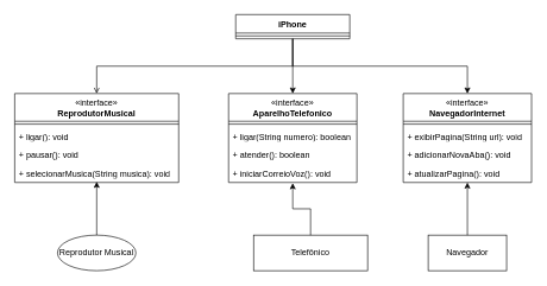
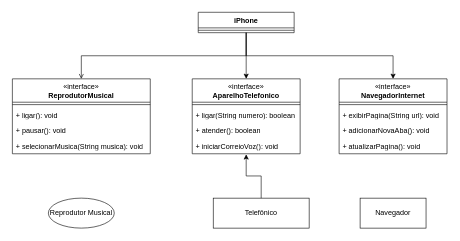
  <mxCell id="0" />
  <mxCell id="1" parent="0" />
  <mxCell id="2" value="Reprodutor Musical" style="ellipse;html=1;whiteSpace=wrap;" parent="1" vertex="1"><mxGeometry x="80" y="330" width="110" height="50" as="geometry" /></mxCell>
  <mxCell id="3" value="Telefônico" style="html=1;whiteSpace=wrap;" parent="1" vertex="1"><mxGeometry x="355" y="330" width="160" height="50" as="geometry" /></mxCell>
  <mxCell id="4" value="Navegador" style="html=1;whiteSpace=wrap;" parent="1" vertex="1"><mxGeometry x="600" y="330" width="110" height="50" as="geometry" /></mxCell>
  <mxCell id="5" value="&lt;div&gt;&lt;span style=&quot;font-weight: 400;&quot;&gt;«interface»&lt;/span&gt;&lt;br&gt;&lt;/div&gt;ReprodutorMusical" style="swimlane;fontStyle=1;align=center;verticalAlign=top;childLayout=stackLayout;horizontal=1;startSize=39;horizontalStack=0;resizeParent=1;resizeParentMax=0;resizeLast=0;collapsible=1;marginBottom=0;whiteSpace=wrap;html=1;" parent="1" vertex="1"><mxGeometry x="20" y="131" width="230" height="125" as="geometry" /></mxCell>
  <mxCell id="6" value="" style="line;strokeWidth=1;fillColor=none;align=left;verticalAlign=middle;spacingTop=-1;spacingLeft=3;spacingRight=3;rotatable=0;labelPosition=right;points=[];portConstraint=eastwest;strokeColor=inherit;" parent="5" vertex="1"><mxGeometry y="39" width="230" height="8" as="geometry" /></mxCell>
  <mxCell id="7" value="+ ligar(): void" style="text;strokeColor=none;fillColor=none;align=left;verticalAlign=top;spacingLeft=4;spacingRight=4;overflow=hidden;rotatable=0;points=[[0,0.5],[1,0.5]];portConstraint=eastwest;whiteSpace=wrap;html=1;" parent="5" vertex="1"><mxGeometry y="47" width="230" height="26" as="geometry" /></mxCell>
  <mxCell id="8" value="+ pausar(): void" style="text;strokeColor=none;fillColor=none;align=left;verticalAlign=top;spacingLeft=4;spacingRight=4;overflow=hidden;rotatable=0;points=[[0,0.5],[1,0.5]];portConstraint=eastwest;whiteSpace=wrap;html=1;" parent="5" vertex="1"><mxGeometry y="73" width="230" height="26" as="geometry" /></mxCell>
  <mxCell id="9" value="+ selecionarMusica(String musica): void" style="text;strokeColor=none;fillColor=none;align=left;verticalAlign=top;spacingLeft=4;spacingRight=4;overflow=hidden;rotatable=0;points=[[0,0.5],[1,0.5]];portConstraint=eastwest;whiteSpace=wrap;html=1;" parent="5" vertex="1"><mxGeometry y="99" width="230" height="26" as="geometry" /></mxCell>
  <mxCell id="10" value="&lt;div&gt;&lt;span style=&quot;font-weight: 400;&quot;&gt;«interface»&lt;/span&gt;&lt;br&gt;&lt;/div&gt;AparelhoTelefonico" style="swimlane;fontStyle=1;align=center;verticalAlign=top;childLayout=stackLayout;horizontal=1;startSize=39;horizontalStack=0;resizeParent=1;resizeParentMax=0;resizeLast=0;collapsible=1;marginBottom=0;whiteSpace=wrap;html=1;" parent="1" vertex="1"><mxGeometry x="320" y="131" width="180" height="125" as="geometry" /></mxCell>
  <mxCell id="11" value="" style="line;strokeWidth=1;fillColor=none;align=left;verticalAlign=middle;spacingTop=-1;spacingLeft=3;spacingRight=3;rotatable=0;labelPosition=right;points=[];portConstraint=eastwest;strokeColor=inherit;" parent="10" vertex="1"><mxGeometry y="39" width="180" height="8" as="geometry" /></mxCell>
  <mxCell id="12" value="+ ligar(String numero): boolean" style="text;strokeColor=none;fillColor=none;align=left;verticalAlign=top;spacingLeft=4;spacingRight=4;overflow=hidden;rotatable=0;points=[[0,0.5],[1,0.5]];portConstraint=eastwest;whiteSpace=wrap;html=1;" parent="10" vertex="1"><mxGeometry y="47" width="180" height="26" as="geometry" /></mxCell>
  <mxCell id="13" value="+ atender(): boolean" style="text;strokeColor=none;fillColor=none;align=left;verticalAlign=top;spacingLeft=4;spacingRight=4;overflow=hidden;rotatable=0;points=[[0,0.5],[1,0.5]];portConstraint=eastwest;whiteSpace=wrap;html=1;" parent="10" vertex="1"><mxGeometry y="73" width="180" height="26" as="geometry" /></mxCell>
  <mxCell id="14" value="+ iniciarCorreioVoz(): void" style="text;strokeColor=none;fillColor=none;align=left;verticalAlign=top;spacingLeft=4;spacingRight=4;overflow=hidden;rotatable=0;points=[[0,0.5],[1,0.5]];portConstraint=eastwest;whiteSpace=wrap;html=1;" parent="10" vertex="1"><mxGeometry y="99" width="180" height="26" as="geometry" /></mxCell>
  <mxCell id="15" value="&lt;div&gt;&lt;span style=&quot;font-weight: 400;&quot;&gt;«interface»&lt;/span&gt;&lt;br&gt;&lt;/div&gt;NavegadorInternet" style="swimlane;fontStyle=1;align=center;verticalAlign=top;childLayout=stackLayout;horizontal=1;startSize=39;horizontalStack=0;resizeParent=1;resizeParentMax=0;resizeLast=0;collapsible=1;marginBottom=0;whiteSpace=wrap;html=1;" parent="1" vertex="1"><mxGeometry x="565" y="131" width="180" height="125" as="geometry" /></mxCell>
  <mxCell id="16" value="" style="line;strokeWidth=1;fillColor=none;align=left;verticalAlign=middle;spacingTop=-1;spacingLeft=3;spacingRight=3;rotatable=0;labelPosition=right;points=[];portConstraint=eastwest;strokeColor=inherit;" parent="15" vertex="1"><mxGeometry y="39" width="180" height="8" as="geometry" /></mxCell>
  <mxCell id="17" value="+ exibirPagina(String url): void" style="text;strokeColor=none;fillColor=none;align=left;verticalAlign=top;spacingLeft=4;spacingRight=4;overflow=hidden;rotatable=0;points=[[0,0.5],[1,0.5]];portConstraint=eastwest;whiteSpace=wrap;html=1;" parent="15" vertex="1"><mxGeometry y="47" width="180" height="26" as="geometry" /></mxCell>
  <mxCell id="18" value="+ adicionarNovaAba(): void" style="text;strokeColor=none;fillColor=none;align=left;verticalAlign=top;spacingLeft=4;spacingRight=4;overflow=hidden;rotatable=0;points=[[0,0.5],[1,0.5]];portConstraint=eastwest;whiteSpace=wrap;html=1;" parent="15" vertex="1"><mxGeometry y="73" width="180" height="26" as="geometry" /></mxCell>
  <mxCell id="19" value="+ atualizarPagina(): void" style="text;strokeColor=none;fillColor=none;align=left;verticalAlign=top;spacingLeft=4;spacingRight=4;overflow=hidden;rotatable=0;points=[[0,0.5],[1,0.5]];portConstraint=eastwest;whiteSpace=wrap;html=1;" parent="15" vertex="1"><mxGeometry y="99" width="180" height="26" as="geometry" /></mxCell>
  <mxCell id="20" style="edgeStyle=orthogonalEdgeStyle;rounded=0;orthogonalLoop=1;jettySize=auto;html=1;exitX=0.5;exitY=1;exitDx=0;exitDy=0;entryX=0.5;entryY=0;entryDx=0;entryDy=0;endArrow=open;" parent="1" source="23" target="5" edge="1"><mxGeometry relative="1" as="geometry" /></mxCell>
  <mxCell id="21" style="edgeStyle=orthogonalEdgeStyle;rounded=0;orthogonalLoop=1;jettySize=auto;html=1;exitX=0.5;exitY=1;exitDx=0;exitDy=0;entryX=0.5;entryY=0;entryDx=0;entryDy=0;" parent="1" source="23" target="10" edge="1"><mxGeometry relative="1" as="geometry" /></mxCell>
  <mxCell id="22" style="edgeStyle=orthogonalEdgeStyle;rounded=0;orthogonalLoop=1;jettySize=auto;html=1;exitX=0.5;exitY=1;exitDx=0;exitDy=0;entryX=0.5;entryY=0;entryDx=0;entryDy=0;" parent="1" source="23" target="15" edge="1"><mxGeometry relative="1" as="geometry" /></mxCell>
  <mxCell id="23" value="iPhone" style="swimlane;fontStyle=1;align=center;verticalAlign=top;childLayout=stackLayout;horizontal=1;startSize=26;horizontalStack=0;resizeParent=1;resizeParentMax=0;resizeLast=0;collapsible=1;marginBottom=0;whiteSpace=wrap;html=1;" parent="1" vertex="1"><mxGeometry x="330" y="20" width="160" height="34" as="geometry" /></mxCell>
  <mxCell id="24" value="" style="line;strokeWidth=1;fillColor=none;align=left;verticalAlign=middle;spacingTop=-1;spacingLeft=3;spacingRight=3;rotatable=0;labelPosition=right;points=[];portConstraint=eastwest;strokeColor=inherit;" parent="23" vertex="1"><mxGeometry y="26" width="160" height="8" as="geometry" /></mxCell>
- <mxCell id="25" style="edgeStyle=orthogonalEdgeStyle;rounded=0;orthogonalLoop=1;jettySize=auto;html=1;entryX=0.5;entryY=0.962;entryDx=0;entryDy=0;entryPerimeter=0;" parent="1" source="2" target="9" edge="1"><mxGeometry relative="1" as="geometry" /></mxCell>
  <mxCell id="26" style="edgeStyle=orthogonalEdgeStyle;rounded=0;orthogonalLoop=1;jettySize=auto;html=1;entryX=0.5;entryY=1.038;entryDx=0;entryDy=0;entryPerimeter=0;" parent="1" source="3" target="14" edge="1"><mxGeometry relative="1" as="geometry" /></mxCell>
- <mxCell id="27" style="edgeStyle=orthogonalEdgeStyle;rounded=0;orthogonalLoop=1;jettySize=auto;html=1;entryX=0.5;entryY=1;entryDx=0;entryDy=0;entryPerimeter=0;" parent="1" source="4" target="19" edge="1"><mxGeometry relative="1" as="geometry" /></mxCell>
